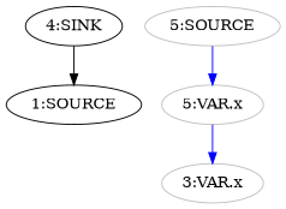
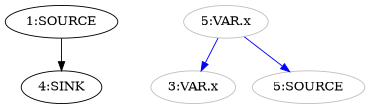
  digraph {
    node [color=grey]
    edge [color=blue]
    n1 [label="1:SOURCE" color=""]
    n2 [label="4:SINK" color=""]
    n3 [label="5:VAR.x"]
    n4 [label="3:VAR.x"]
    n5 [label="5:SOURCE"]
-   n2 -> n1 [color=black]
+   n1 -> n2 [color=black]
    n3 -> n4
-   n5 -> n3
+   n3 -> n5
  }
